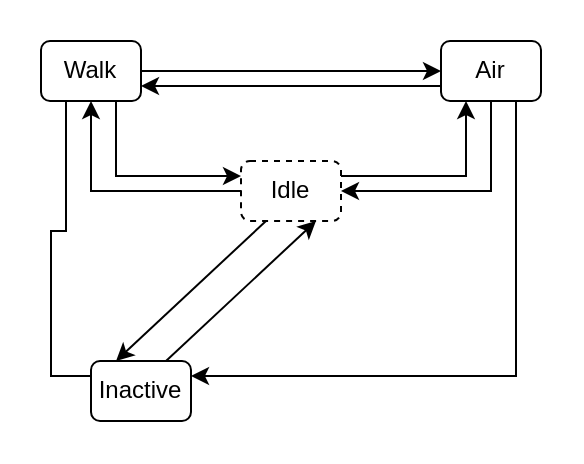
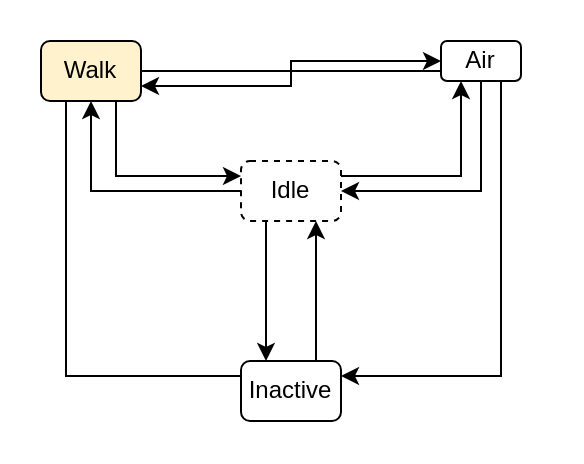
  <mxCell id="0" />
  <mxCell id="1" parent="0" />
  <mxCell id="2" style="edgeStyle=orthogonalEdgeStyle;rounded=0;orthogonalLoop=1;jettySize=auto;html=1;exitX=1;exitY=0.25;exitDx=0;exitDy=0;entryX=0.25;entryY=1;entryDx=0;entryDy=0;" edge="1" parent="1" source="5" target="13"><mxGeometry relative="1" as="geometry" /></mxCell>
  <mxCell id="3" style="edgeStyle=orthogonalEdgeStyle;rounded=0;orthogonalLoop=1;jettySize=auto;html=1;exitX=0;exitY=0.5;exitDx=0;exitDy=0;entryX=0.5;entryY=1;entryDx=0;entryDy=0;" edge="1" parent="1" source="5" target="9"><mxGeometry relative="1" as="geometry" /></mxCell>
  <mxCell id="4" style="rounded=0;orthogonalLoop=1;jettySize=auto;html=1;exitX=0.25;exitY=1;exitDx=0;exitDy=0;entryX=0.25;entryY=0;entryDx=0;entryDy=0;" edge="1" parent="1" source="5" target="15"><mxGeometry relative="1" as="geometry" /></mxCell>
  <mxCell id="5" value="Idle" style="rounded=1;whiteSpace=wrap;html=1;dashed=1;" vertex="1" parent="1"><mxGeometry x="120" y="80" width="50" height="30" as="geometry" /></mxCell>
  <mxCell id="6" style="edgeStyle=orthogonalEdgeStyle;rounded=0;orthogonalLoop=1;jettySize=auto;html=1;exitX=0.75;exitY=1;exitDx=0;exitDy=0;entryX=0;entryY=0.25;entryDx=0;entryDy=0;" edge="1" parent="1" source="9" target="5"><mxGeometry relative="1" as="geometry" /></mxCell>
  <mxCell id="7" style="edgeStyle=orthogonalEdgeStyle;rounded=0;orthogonalLoop=1;jettySize=auto;html=1;exitX=1;exitY=0.5;exitDx=0;exitDy=0;entryX=0;entryY=0.5;entryDx=0;entryDy=0;" edge="1" parent="1" source="9" target="13"><mxGeometry relative="1" as="geometry" /></mxCell>
  <mxCell id="8" style="edgeStyle=orthogonalEdgeStyle;rounded=0;orthogonalLoop=1;jettySize=auto;html=1;exitX=0.25;exitY=1;exitDx=0;exitDy=0;entryX=0;entryY=0.25;entryDx=0;entryDy=0;endArrow=none;" edge="1" parent="1" source="9" target="15"><mxGeometry relative="1" as="geometry" /></mxCell>
- <mxCell id="9" value="Walk" style="rounded=1;whiteSpace=wrap;html=1;" vertex="1" parent="1"><mxGeometry x="20" y="20" width="50" height="30" as="geometry" /></mxCell>
+ <mxCell id="9" value="Walk" style="rounded=1;whiteSpace=wrap;html=1;fillColor=#fff2cc;" vertex="1" parent="1"><mxGeometry x="20" y="20" width="50" height="30" as="geometry" /></mxCell>
  <mxCell id="10" style="edgeStyle=orthogonalEdgeStyle;rounded=0;orthogonalLoop=1;jettySize=auto;html=1;exitX=0.5;exitY=1;exitDx=0;exitDy=0;entryX=1;entryY=0.5;entryDx=0;entryDy=0;" edge="1" parent="1" source="13" target="5"><mxGeometry relative="1" as="geometry" /></mxCell>
  <mxCell id="11" style="edgeStyle=orthogonalEdgeStyle;rounded=0;orthogonalLoop=1;jettySize=auto;html=1;exitX=0;exitY=0.75;exitDx=0;exitDy=0;entryX=1;entryY=0.75;entryDx=0;entryDy=0;" edge="1" parent="1" source="13" target="9"><mxGeometry relative="1" as="geometry" /></mxCell>
  <mxCell id="12" style="edgeStyle=orthogonalEdgeStyle;rounded=0;orthogonalLoop=1;jettySize=auto;html=1;exitX=0.75;exitY=1;exitDx=0;exitDy=0;entryX=1;entryY=0.25;entryDx=0;entryDy=0;" edge="1" parent="1" source="13" target="15"><mxGeometry relative="1" as="geometry" /></mxCell>
- <mxCell id="13" value="Air" style="rounded=1;whiteSpace=wrap;html=1;" vertex="1" parent="1"><mxGeometry x="220" y="20" width="50" height="30" as="geometry" /></mxCell>
+ <mxCell id="13" value="Air" style="rounded=1;whiteSpace=wrap;html=1;" vertex="1" parent="1"><mxGeometry x="220" y="20" width="40" height="20" as="geometry" /></mxCell>
  <mxCell id="14" style="rounded=0;orthogonalLoop=1;jettySize=auto;html=1;exitX=0.75;exitY=0;exitDx=0;exitDy=0;entryX=0.75;entryY=1;entryDx=0;entryDy=0;" edge="1" parent="1" source="15" target="5"><mxGeometry relative="1" as="geometry" /></mxCell>
- <mxCell id="15" value="Inactive" style="rounded=1;whiteSpace=wrap;html=1;" vertex="1" parent="1"><mxGeometry x="45" y="180" width="50" height="30" as="geometry" /></mxCell>
+ <mxCell id="15" value="Inactive" style="rounded=1;whiteSpace=wrap;html=1;" vertex="1" parent="1"><mxGeometry x="120" y="180" width="50" height="30" as="geometry" /></mxCell>
